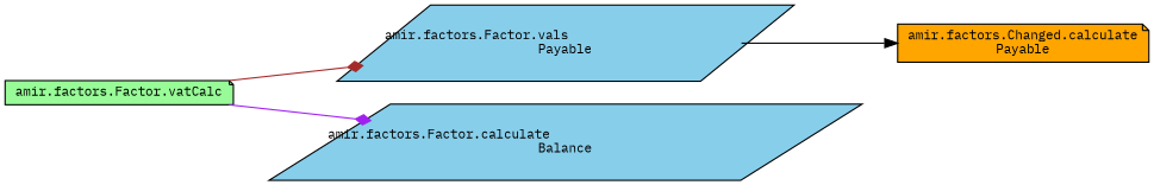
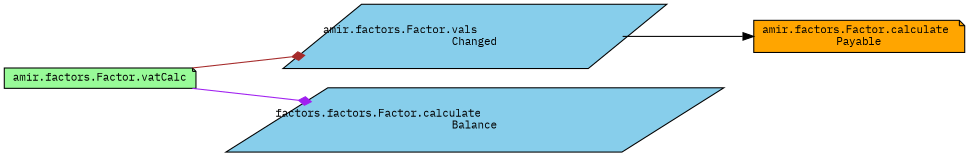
  digraph {
    fontname="IBM Plex Mono"
    rankdir=LR
    node [color=black fillcolor=skyblue fontname="IBM Plex Mono" fontsize=10 shape=note style=filled]
    edge [arrowhead=diamond fontname="IBM Plex Mono" fontsize=10 labelfontname="FreeSans.ttf" labelfontsize=10 style=solid]
    n1 [fillcolor=palegreen fontcolor=black height=0.2 label="amir.factors.Factor.vatCalc" width=0.4]
-   n2 [height=0.2 label="amir.factors.Factor.vals\lPayable" shape=parallelogram width=0.4]
-   n3 [height=0.2 label="amir.factors.Factor.calculate\lBalance" shape=parallelogram width=0.4]
-   n4 [fillcolor=orange height=0.2 label="amir.factors.Changed.calculate\lPayable" width=0.4]
+   n2 [height=0.2 label="amir.factors.Factor.vals\lChanged" shape=parallelogram width=0.4]
+   n3 [height=0.2 label="factors.factors.Factor.calculate\lBalance" shape=parallelogram width=0.4]
+   n4 [fillcolor=orange height=0.2 label="amir.factors.Factor.calculate\lPayable" width=0.4]
    n1 -> n2 [color=brown]
    n1 -> n3 [color=purple]
    n2 -> n4 [arrowhead=normal color=black]
  }
